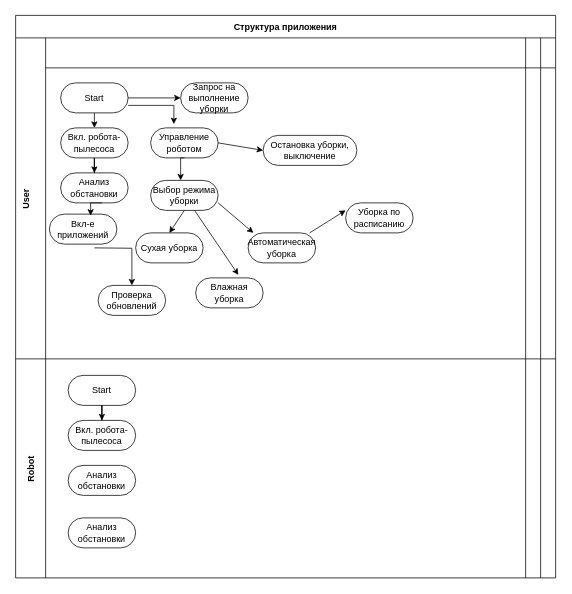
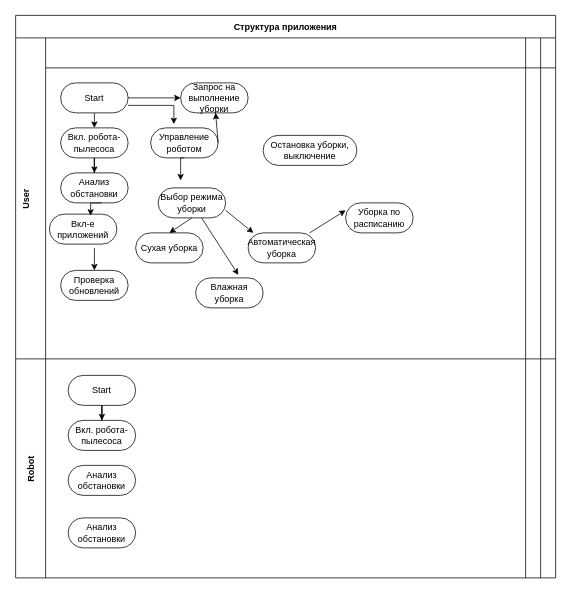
  <mxCell id="0" />
  <mxCell id="1" parent="0" />
  <mxCell id="2" value="Структура приложения" style="shape=table;childLayout=tableLayout;startSize=30;collapsible=0;recursiveResize=0;expand=0;fillColor=none;fontStyle=1" parent="1" vertex="1"><mxGeometry x="20" y="20" width="720" height="750" as="geometry" /></mxCell>
  <mxCell id="3" value="User&#10;" style="shape=tableRow;horizontal=0;swimlaneHead=0;swimlaneBody=0;top=0;left=0;bottom=0;right=0;fillColor=none;points=[[0,0.5],[1,0.5]];portConstraint=eastwest;startSize=40;collapsible=0;recursiveResize=0;expand=0;fontStyle=1;" parent="2" vertex="1"><mxGeometry y="30" width="720" height="428" as="geometry" /></mxCell>
  <mxCell id="4" value="" style="swimlane;swimlaneHead=0;swimlaneBody=0;connectable=0;fillColor=none;startSize=40;collapsible=0;recursiveResize=0;expand=0;fontStyle=1;" parent="3" vertex="1"><mxGeometry x="40" width="640" height="428" as="geometry"><mxRectangle width="640" height="428" as="alternateBounds" /></mxGeometry></mxCell>
  <mxCell id="5" style="edgeStyle=orthogonalEdgeStyle;rounded=0;orthogonalLoop=1;jettySize=auto;html=1;" parent="4" source="7" edge="1"><mxGeometry relative="1" as="geometry"><mxPoint x="65" y="120" as="targetPoint" /></mxGeometry></mxCell>
  <mxCell id="6" value="" style="edgeStyle=orthogonalEdgeStyle;rounded=0;orthogonalLoop=1;jettySize=auto;html=1;exitX=0.5;exitY=1;exitDx=0;exitDy=0;exitPerimeter=0;" edge="1" parent="4" source="8" target="9"><mxGeometry relative="1" as="geometry" /></mxCell>
  <mxCell id="7" value="Start" style="rounded=1;whiteSpace=wrap;html=1;arcSize=50;" parent="4" vertex="1"><mxGeometry x="20" y="60" width="90" height="40" as="geometry" /></mxCell>
  <mxCell id="8" value="Вкл. робота-пылесоса" style="rounded=1;whiteSpace=wrap;html=1;arcSize=50;" parent="4" vertex="1"><mxGeometry x="20" y="120" width="90" height="40" as="geometry" /></mxCell>
  <mxCell id="9" value="Анализ обстановки" style="rounded=1;whiteSpace=wrap;html=1;arcSize=50;" vertex="1" parent="4"><mxGeometry x="20" y="180" width="90" height="40" as="geometry" /></mxCell>
  <mxCell id="10" value="Вкл-е приложений" style="rounded=1;whiteSpace=wrap;html=1;arcSize=50;" vertex="1" parent="4"><mxGeometry x="5" y="235" width="90" height="40" as="geometry" /></mxCell>
  <mxCell id="11" value="" style="edgeStyle=orthogonalEdgeStyle;rounded=0;orthogonalLoop=1;jettySize=auto;html=1;entryX=0.611;entryY=0.05;entryDx=0;entryDy=0;entryPerimeter=0;" edge="1" parent="4" target="10"><mxGeometry relative="1" as="geometry"><mxPoint x="75" y="220" as="sourcePoint" /><mxPoint x="75" y="190" as="targetPoint" /><Array as="points" /></mxGeometry></mxCell>
- <mxCell id="12" value="Проверка обновлений" style="rounded=1;whiteSpace=wrap;html=1;arcSize=50;" vertex="1" parent="4"><mxGeometry x="70" y="330" width="90" height="40" as="geometry" /></mxCell>
+ <mxCell id="12" value="Проверка обновлений" style="rounded=1;whiteSpace=wrap;html=1;arcSize=50;" vertex="1" parent="4"><mxGeometry x="20" y="310" width="90" height="40" as="geometry" /></mxCell>
  <mxCell id="13" value="" style="edgeStyle=orthogonalEdgeStyle;rounded=0;orthogonalLoop=1;jettySize=auto;html=1;entryX=0.5;entryY=0;entryDx=0;entryDy=0;" edge="1" parent="4" target="12"><mxGeometry relative="1" as="geometry"><mxPoint x="65" y="280" as="sourcePoint" /><mxPoint x="75" y="190" as="targetPoint" /></mxGeometry></mxCell>
  <mxCell id="14" value="" style="edgeStyle=orthogonalEdgeStyle;rounded=0;orthogonalLoop=1;jettySize=auto;html=1;exitX=1;exitY=0.5;exitDx=0;exitDy=0;" edge="1" parent="4" source="7" target="15"><mxGeometry relative="1" as="geometry"><mxPoint x="180" y="80" as="sourcePoint" /></mxGeometry></mxCell>
  <mxCell id="15" value="Запрос на выполнение уборки" style="rounded=1;whiteSpace=wrap;html=1;arcSize=50;" vertex="1" parent="4"><mxGeometry x="180" y="60" width="90" height="40" as="geometry" /></mxCell>
  <mxCell id="16" value="Управление роботом" style="rounded=1;whiteSpace=wrap;html=1;arcSize=50;" vertex="1" parent="4"><mxGeometry x="140" y="120" width="90" height="40" as="geometry" /></mxCell>
  <mxCell id="17" value="" style="edgeStyle=orthogonalEdgeStyle;rounded=0;orthogonalLoop=1;jettySize=auto;html=1;exitX=1;exitY=0.75;exitDx=0;exitDy=0;entryX=0.344;entryY=-0.125;entryDx=0;entryDy=0;entryPerimeter=0;" edge="1" parent="4" source="7" target="16"><mxGeometry relative="1" as="geometry"><mxPoint x="120" y="90" as="sourcePoint" /><mxPoint x="190" y="90" as="targetPoint" /></mxGeometry></mxCell>
- <mxCell id="18" value="Выбор режима уборки" style="rounded=1;whiteSpace=wrap;html=1;arcSize=50;" vertex="1" parent="4"><mxGeometry x="140" y="190" width="90" height="40" as="geometry" /></mxCell>
+ <mxCell id="18" value="Выбор режима уборки" style="rounded=1;whiteSpace=wrap;html=1;arcSize=50;" vertex="1" parent="4"><mxGeometry x="150" y="200" width="90" height="40" as="geometry" /></mxCell>
  <mxCell id="19" value="Остановка уборки, выключение" style="rounded=1;whiteSpace=wrap;html=1;arcSize=50;" vertex="1" parent="4"><mxGeometry x="290" y="130" width="125" height="40" as="geometry" /></mxCell>
  <mxCell id="20" value="" style="edgeStyle=orthogonalEdgeStyle;rounded=0;orthogonalLoop=1;jettySize=auto;html=1;exitX=0.5;exitY=1;exitDx=0;exitDy=0;" edge="1" parent="4" source="16"><mxGeometry relative="1" as="geometry"><mxPoint x="75" y="170" as="sourcePoint" /><mxPoint x="180" y="190" as="targetPoint" /><Array as="points"><mxPoint x="180" y="160" /></Array></mxGeometry></mxCell>
- <mxCell id="21" value="" style="endArrow=classic;html=1;rounded=0;exitX=1;exitY=0.5;exitDx=0;exitDy=0;entryX=0;entryY=0.5;entryDx=0;entryDy=0;" edge="1" parent="4" source="16" target="19"><mxGeometry width="50" height="50" relative="1" as="geometry"><mxPoint x="500" y="160" as="sourcePoint" /><mxPoint x="550" y="110" as="targetPoint" /></mxGeometry></mxCell>
+ <mxCell id="21" value="" style="endArrow=classic;html=1;rounded=0;exitX=1;exitY=0.5;exitDx=0;exitDy=0;" edge="1" parent="4" source="16" target="15"><mxGeometry width="50" height="50" relative="1" as="geometry"><mxPoint x="500" y="160" as="sourcePoint" /><mxPoint x="550" y="110" as="targetPoint" /></mxGeometry></mxCell>
  <mxCell id="22" value="Сухая уборка" style="rounded=1;whiteSpace=wrap;html=1;arcSize=50;" vertex="1" parent="4"><mxGeometry x="120" y="260" width="90" height="40" as="geometry" /></mxCell>
  <mxCell id="23" value="Автоматическая уборка" style="rounded=1;whiteSpace=wrap;html=1;arcSize=50;" vertex="1" parent="4"><mxGeometry x="270" y="260" width="90" height="40" as="geometry" /></mxCell>
  <mxCell id="24" value="Влажная уборка" style="rounded=1;whiteSpace=wrap;html=1;arcSize=50;" vertex="1" parent="4"><mxGeometry x="200" y="320" width="90" height="40" as="geometry" /></mxCell>
  <mxCell id="25" value="Уборка по расписанию" style="rounded=1;whiteSpace=wrap;html=1;arcSize=50;" vertex="1" parent="4"><mxGeometry x="400" y="220" width="90" height="40" as="geometry" /></mxCell>
  <mxCell id="26" value="" style="endArrow=classic;html=1;rounded=0;exitX=0.5;exitY=1;exitDx=0;exitDy=0;entryX=0.5;entryY=0;entryDx=0;entryDy=0;" edge="1" parent="4" source="18" target="22"><mxGeometry width="50" height="50" relative="1" as="geometry"><mxPoint x="500" y="160" as="sourcePoint" /><mxPoint x="550" y="110" as="targetPoint" /></mxGeometry></mxCell>
  <mxCell id="27" value="" style="endArrow=classic;html=1;rounded=0;entryX=0.633;entryY=-0.1;entryDx=0;entryDy=0;entryPerimeter=0;" edge="1" parent="4" source="18" target="24"><mxGeometry width="50" height="50" relative="1" as="geometry"><mxPoint x="500" y="160" as="sourcePoint" /><mxPoint x="550" y="110" as="targetPoint" /></mxGeometry></mxCell>
  <mxCell id="28" value="" style="endArrow=classic;html=1;rounded=0;exitX=1;exitY=0.75;exitDx=0;exitDy=0;entryX=0.078;entryY=0;entryDx=0;entryDy=0;entryPerimeter=0;" edge="1" parent="4" source="18" target="23"><mxGeometry width="50" height="50" relative="1" as="geometry"><mxPoint x="500" y="160" as="sourcePoint" /><mxPoint x="550" y="110" as="targetPoint" /></mxGeometry></mxCell>
  <mxCell id="29" value="" style="endArrow=classic;html=1;rounded=0;exitX=0.911;exitY=0;exitDx=0;exitDy=0;entryX=0;entryY=0.25;entryDx=0;entryDy=0;exitPerimeter=0;" edge="1" parent="4" source="23" target="25"><mxGeometry width="50" height="50" relative="1" as="geometry"><mxPoint x="500" y="160" as="sourcePoint" /><mxPoint x="550" y="110" as="targetPoint" /></mxGeometry></mxCell>
  <mxCell id="30" value="" style="swimlane;swimlaneHead=0;swimlaneBody=0;connectable=0;fillColor=none;startSize=40;collapsible=0;recursiveResize=0;expand=0;fontStyle=1;" parent="3" vertex="1"><mxGeometry x="680" width="20" height="428" as="geometry"><mxRectangle width="20" height="428" as="alternateBounds" /></mxGeometry></mxCell>
  <mxCell id="31" value="" style="swimlane;swimlaneHead=0;swimlaneBody=0;connectable=0;fillColor=none;startSize=40;collapsible=0;recursiveResize=0;expand=0;fontStyle=1;" parent="3" vertex="1"><mxGeometry x="700" width="20" height="428" as="geometry"><mxRectangle width="20" height="428" as="alternateBounds" /></mxGeometry></mxCell>
  <mxCell id="32" value="Robot" style="shape=tableRow;horizontal=0;swimlaneHead=0;swimlaneBody=0;top=0;left=0;bottom=0;right=0;fillColor=none;points=[[0,0.5],[1,0.5]];portConstraint=eastwest;startSize=40;collapsible=0;recursiveResize=0;expand=0;fontStyle=1;" parent="2" vertex="1"><mxGeometry y="458" width="720" height="292" as="geometry" /></mxCell>
  <mxCell id="33" value="" style="swimlane;swimlaneHead=0;swimlaneBody=0;connectable=0;fillColor=none;startSize=0;collapsible=0;recursiveResize=0;expand=0;fontStyle=1;" parent="32" vertex="1"><mxGeometry x="40" width="640" height="292" as="geometry"><mxRectangle width="640" height="292" as="alternateBounds" /></mxGeometry></mxCell>
  <mxCell id="34" value="Start" style="rounded=1;whiteSpace=wrap;html=1;arcSize=50;" parent="33" vertex="1"><mxGeometry x="30" y="22" width="90" height="40" as="geometry" /></mxCell>
  <mxCell id="35" value="Вкл. робота-пылесоса" style="rounded=1;whiteSpace=wrap;html=1;arcSize=50;" vertex="1" parent="33"><mxGeometry x="30" y="82" width="90" height="40" as="geometry" /></mxCell>
  <mxCell id="36" style="edgeStyle=orthogonalEdgeStyle;rounded=0;orthogonalLoop=1;jettySize=auto;html=1;exitX=0.5;exitY=1;exitDx=0;exitDy=0;" edge="1" parent="33" source="34" target="35"><mxGeometry relative="1" as="geometry"><mxPoint x="75" y="-298" as="targetPoint" /><mxPoint x="75" y="-318" as="sourcePoint" /></mxGeometry></mxCell>
  <mxCell id="37" value="Анализ обстановки" style="rounded=1;whiteSpace=wrap;html=1;arcSize=50;" vertex="1" parent="33"><mxGeometry x="30" y="212" width="90" height="40" as="geometry" /></mxCell>
  <mxCell id="38" value="" style="swimlane;swimlaneHead=0;swimlaneBody=0;connectable=0;fillColor=none;startSize=0;collapsible=0;recursiveResize=0;expand=0;fontStyle=1;" parent="32" vertex="1"><mxGeometry x="680" width="20" height="292" as="geometry"><mxRectangle width="20" height="292" as="alternateBounds" /></mxGeometry></mxCell>
  <mxCell id="39" value="" style="swimlane;swimlaneHead=0;swimlaneBody=0;connectable=0;fillColor=none;startSize=0;collapsible=0;recursiveResize=0;expand=0;fontStyle=1;" parent="32" vertex="1"><mxGeometry x="700" width="20" height="292" as="geometry"><mxRectangle width="20" height="292" as="alternateBounds" /></mxGeometry></mxCell>
  <mxCell id="40" value="Анализ обстановки" style="rounded=1;whiteSpace=wrap;html=1;arcSize=50;" vertex="1" parent="1"><mxGeometry x="90" y="620" width="90" height="40" as="geometry" /></mxCell>
